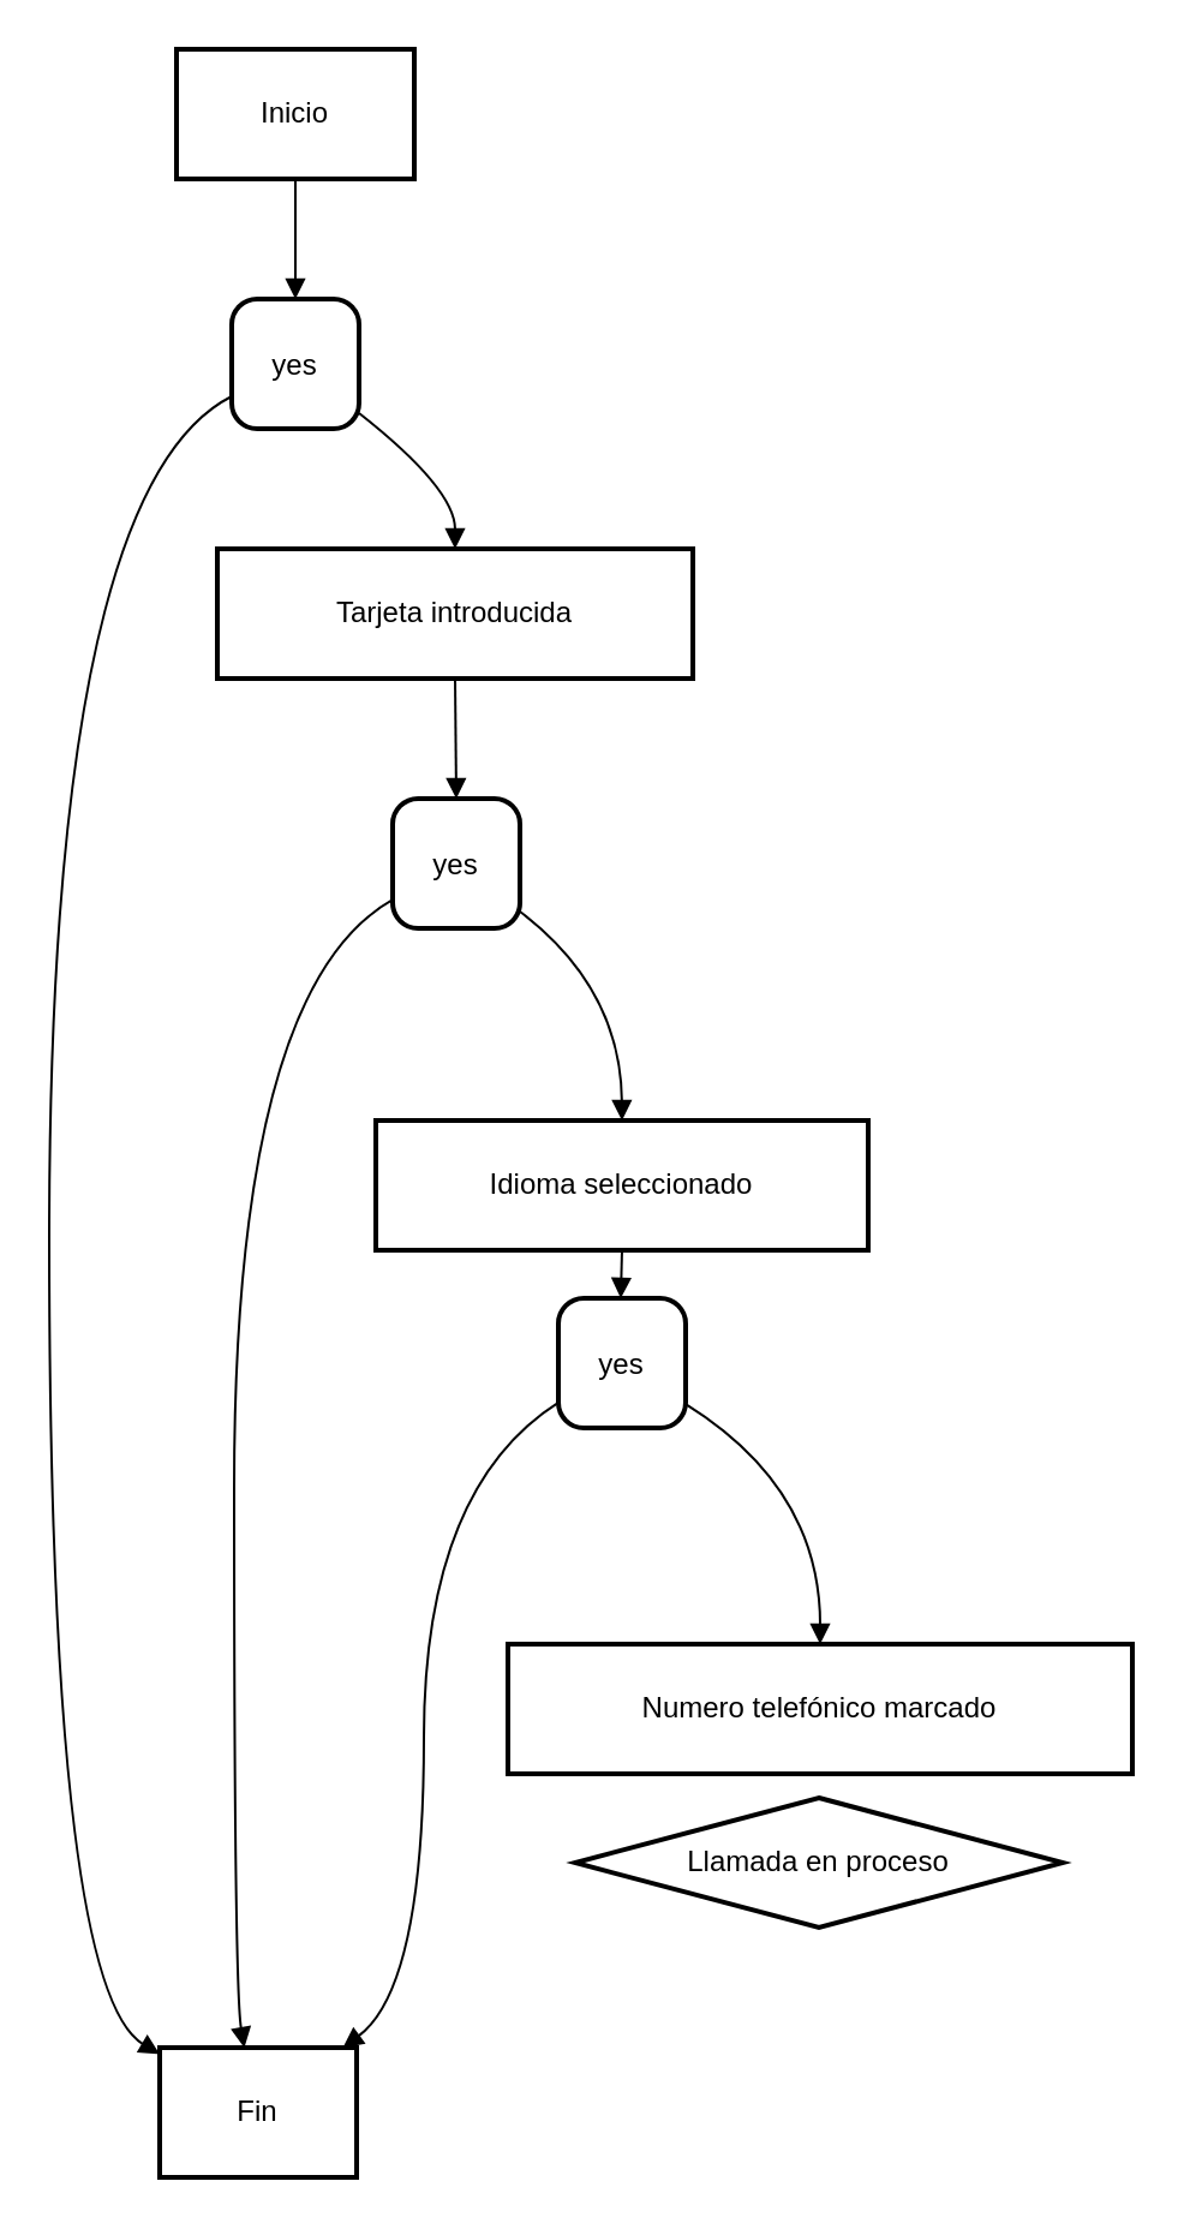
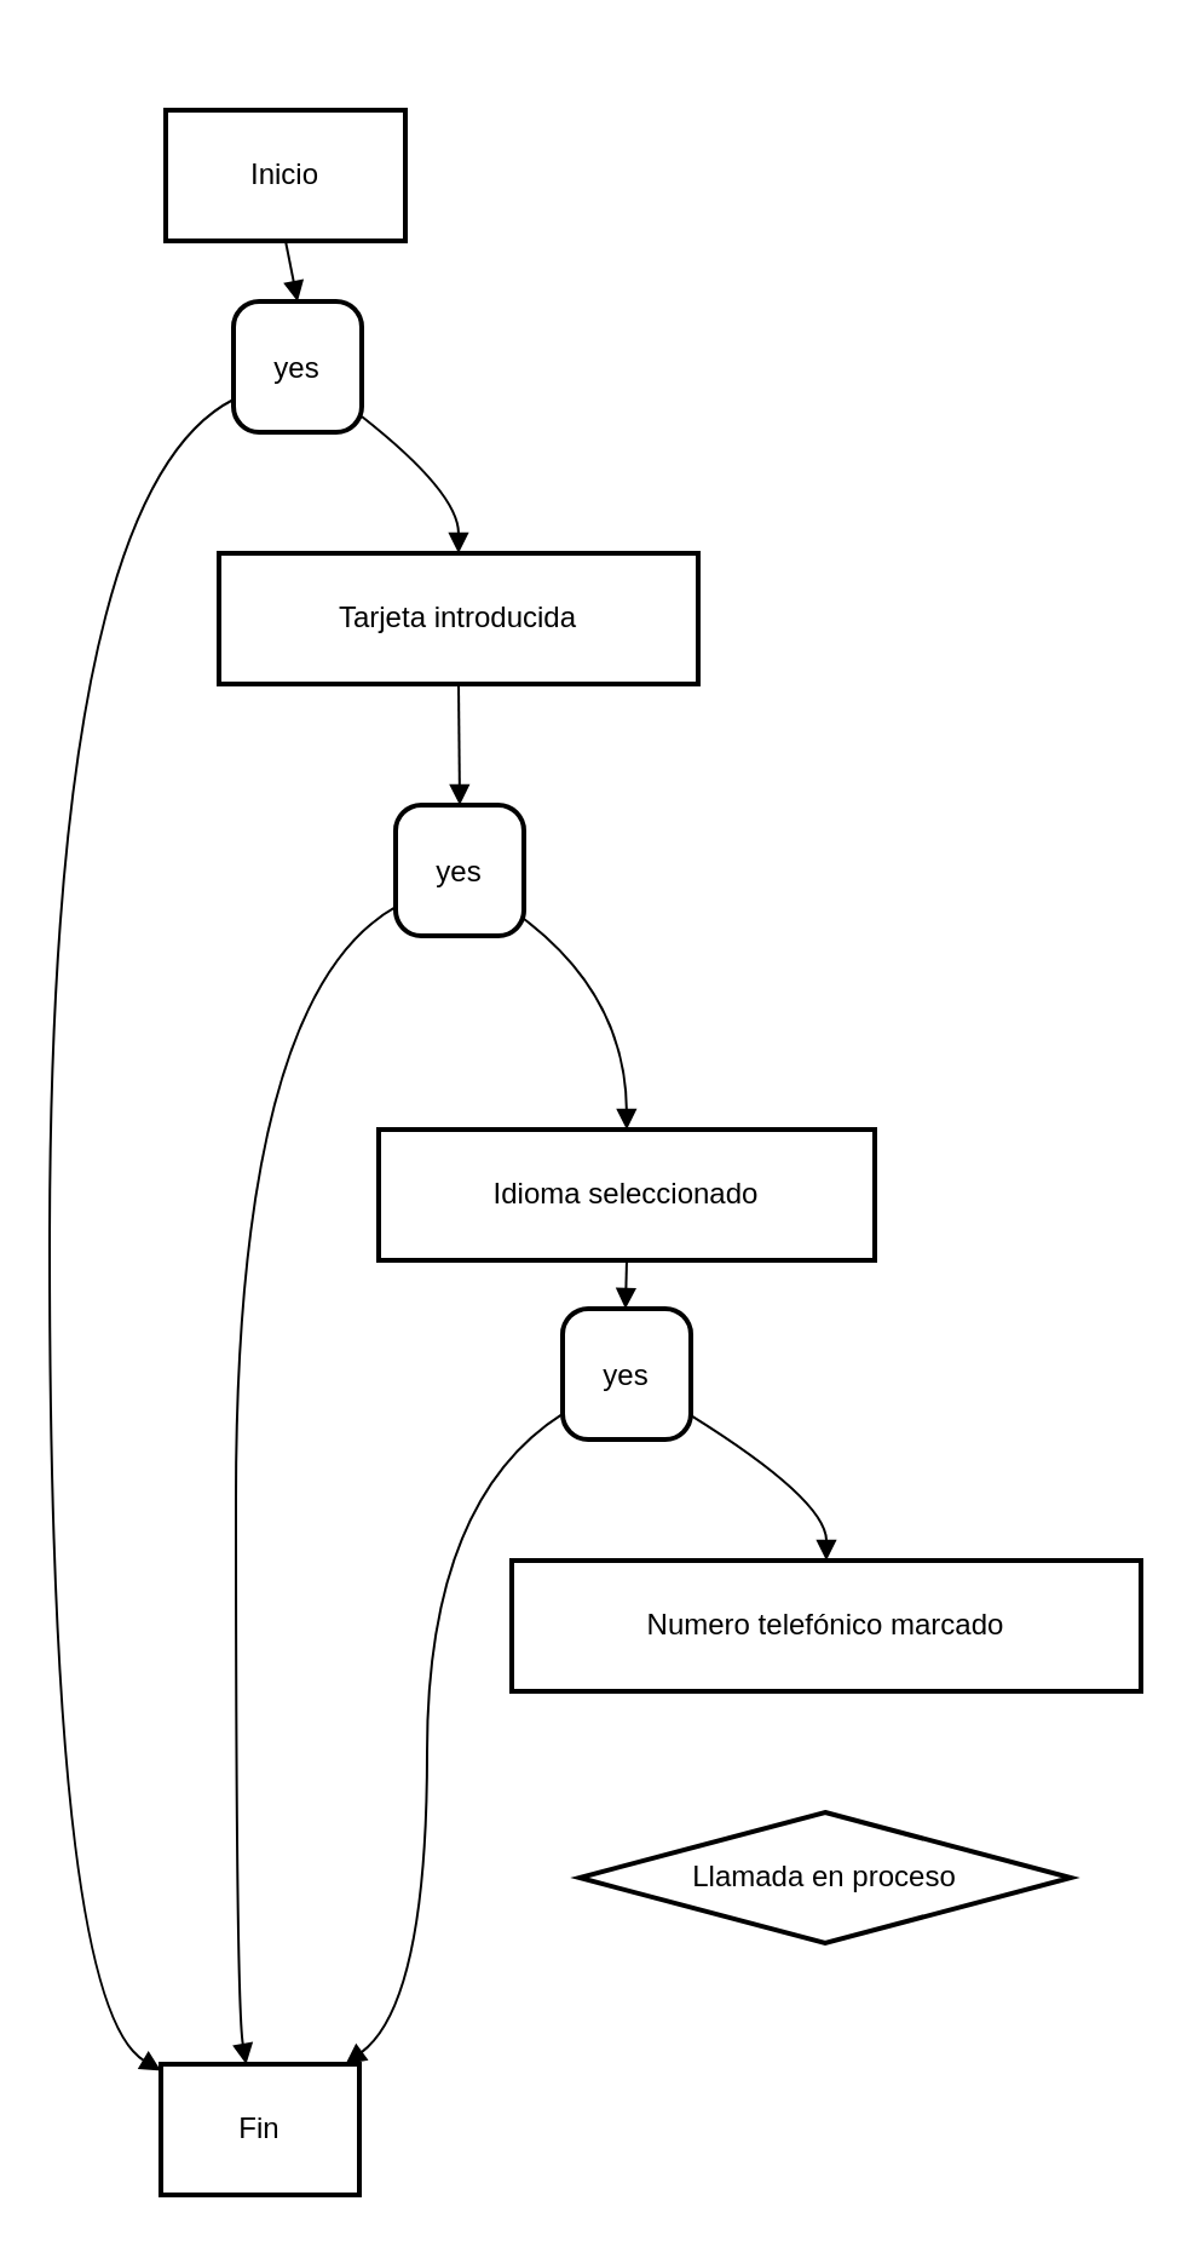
  <mxCell id="0" />
  <mxCell id="1" parent="0" />
- <mxCell id="2" value="Inicio" style="whiteSpace=wrap;strokeWidth=2;" vertex="1" parent="1"><mxGeometry x="73" y="20" width="99" height="54" as="geometry" /></mxCell>
+ <mxCell id="2" value="Inicio" style="whiteSpace=wrap;strokeWidth=2;" vertex="1" parent="1"><mxGeometry x="68" y="45" width="99" height="54" as="geometry" /></mxCell>
  <mxCell id="3" value="yes" style="rounded=1;arcSize=20;strokeWidth=2" vertex="1" parent="1"><mxGeometry x="96" y="124" width="53" height="54" as="geometry" /></mxCell>
  <mxCell id="4" value="Tarjeta introducida" style="whiteSpace=wrap;strokeWidth=2;" vertex="1" parent="1"><mxGeometry x="90" y="228" width="198" height="54" as="geometry" /></mxCell>
  <mxCell id="5" value="yes" style="rounded=1;arcSize=20;strokeWidth=2" vertex="1" parent="1"><mxGeometry x="163" y="332" width="53" height="54" as="geometry" /></mxCell>
  <mxCell id="6" value="Idioma seleccionado" style="whiteSpace=wrap;strokeWidth=2;" vertex="1" parent="1"><mxGeometry x="156" y="466" width="205" height="54" as="geometry" /></mxCell>
  <mxCell id="7" value="yes" style="rounded=1;arcSize=20;strokeWidth=2" vertex="1" parent="1"><mxGeometry x="232" y="540" width="53" height="54" as="geometry" /></mxCell>
- <mxCell id="8" value="Numero telefónico marcado" style="whiteSpace=wrap;strokeWidth=2;" vertex="1" parent="1"><mxGeometry x="211" y="684" width="260" height="54" as="geometry" /></mxCell>
+ <mxCell id="8" value="Numero telefónico marcado" style="whiteSpace=wrap;strokeWidth=2;" vertex="1" parent="1"><mxGeometry x="211" y="644" width="260" height="54" as="geometry" /></mxCell>
  <mxCell id="9" value="Llamada en proceso" style="rhombus;whiteSpace=wrap;strokeWidth=2;" vertex="1" parent="1"><mxGeometry x="239" y="748" width="203" height="54" as="geometry" /></mxCell>
  <mxCell id="10" value="Fin" style="whiteSpace=wrap;strokeWidth=2;" vertex="1" parent="1"><mxGeometry x="66" y="852" width="82" height="54" as="geometry" /></mxCell>
  <mxCell id="11" value="" style="curved=1;startArrow=none;endArrow=block;exitX=0.5;exitY=1;entryX=0.5;entryY=0;" edge="1" parent="1" source="2" target="3"><mxGeometry relative="1" as="geometry"><Array as="points" /></mxGeometry></mxCell>
  <mxCell id="12" value="" style="curved=1;startArrow=none;endArrow=block;exitX=0;exitY=0.75;entryX=0;entryY=0.05;" edge="1" parent="1" source="3" target="10"><mxGeometry relative="1" as="geometry"><Array as="points"><mxPoint x="20" y="203" /><mxPoint x="20" y="827" /></Array></mxGeometry></mxCell>
  <mxCell id="13" value="" style="curved=1;startArrow=none;endArrow=block;exitX=1;exitY=0.88;entryX=0.5;entryY=0;" edge="1" parent="1" source="3" target="4"><mxGeometry relative="1" as="geometry"><Array as="points"><mxPoint x="189" y="203" /></Array></mxGeometry></mxCell>
  <mxCell id="14" value="" style="curved=1;startArrow=none;endArrow=block;exitX=0.5;exitY=1;entryX=0.5;entryY=0;" edge="1" parent="1" source="4" target="5"><mxGeometry relative="1" as="geometry"><Array as="points" /></mxGeometry></mxCell>
  <mxCell id="15" value="" style="curved=1;startArrow=none;endArrow=block;exitX=0;exitY=0.78;entryX=0.43;entryY=0;" edge="1" parent="1" source="5" target="10"><mxGeometry relative="1" as="geometry"><Array as="points"><mxPoint x="97" y="411" /><mxPoint x="97" y="827" /></Array></mxGeometry></mxCell>
  <mxCell id="16" value="" style="curved=1;startArrow=none;endArrow=block;exitX=1;exitY=0.87;entryX=0.5;entryY=0;" edge="1" parent="1" source="5" target="6"><mxGeometry relative="1" as="geometry"><Array as="points"><mxPoint x="258" y="411" /></Array></mxGeometry></mxCell>
  <mxCell id="17" value="" style="curved=1;startArrow=none;endArrow=block;exitX=0.5;exitY=1;entryX=0.49;entryY=0;" edge="1" parent="1" source="6" target="7"><mxGeometry relative="1" as="geometry"><Array as="points" /></mxGeometry></mxCell>
  <mxCell id="18" value="" style="curved=1;startArrow=none;endArrow=block;exitX=-0.01;exitY=0.81;entryX=0.93;entryY=0;" edge="1" parent="1" source="7" target="10"><mxGeometry relative="1" as="geometry"><Array as="points"><mxPoint x="176" y="619" /><mxPoint x="176" y="827" /></Array></mxGeometry></mxCell>
  <mxCell id="19" value="" style="curved=1;startArrow=none;endArrow=block;exitX=0.99;exitY=0.81;entryX=0.5;entryY=0;" edge="1" parent="1" source="7" target="8"><mxGeometry relative="1" as="geometry"><Array as="points"><mxPoint x="341" y="619" /></Array></mxGeometry></mxCell>
